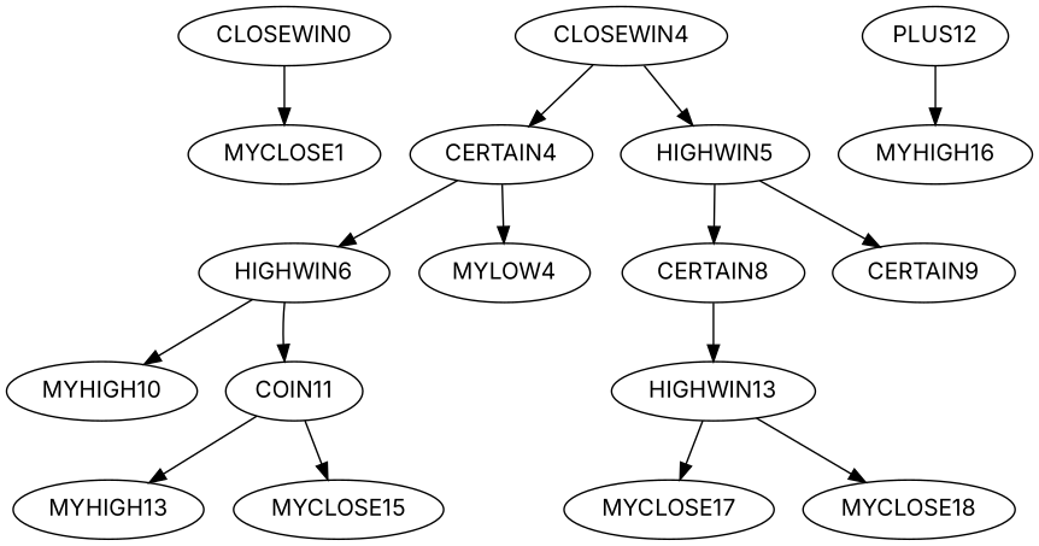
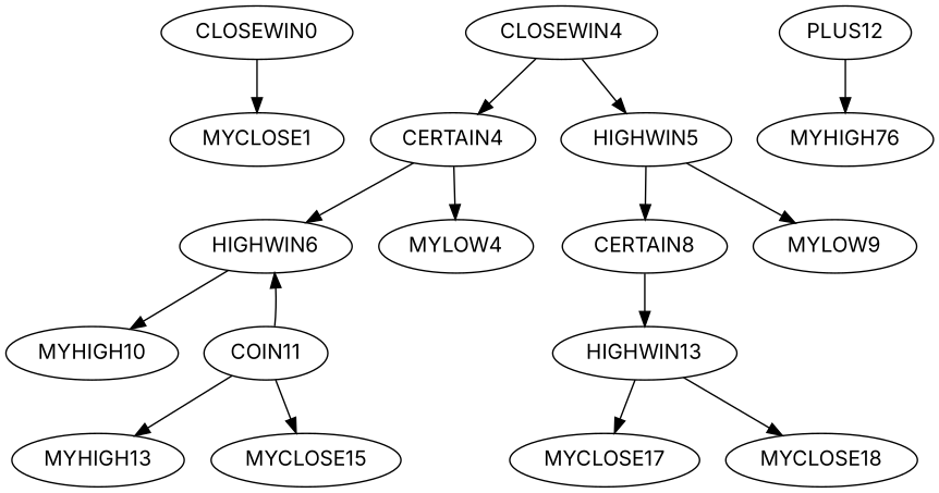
  digraph {
    fontname=Inter
    node [fontname=Inter]
    edge [fontname=Inter]
    CLOSEWIN0
    MYCLOSE1
    n3 [label=CLOSEWIN4]
    CERTAIN4
    HIGHWIN5
    HIGHWIN6
    n7 [label=MYLOW4]
    CERTAIN8
-   MYLOW9 [label=CERTAIN9]
+   MYLOW9
    MYHIGH10
    COIN11
    HIGHWIN13
    n13 [label=MYHIGH13]
    MYCLOSE15
    PLUS12
-   MYHIGH16
+   MYHIGH16 [label=MYHIGH76]
    n17 [label=MYCLOSE17]
    MYCLOSE18
    CLOSEWIN0 -> MYCLOSE1
    n3 -> CERTAIN4
    n3 -> HIGHWIN5
    CERTAIN4 -> HIGHWIN6
    CERTAIN4 -> n7
    HIGHWIN5 -> CERTAIN8
    HIGHWIN5 -> MYLOW9
    HIGHWIN6 -> MYHIGH10
-   HIGHWIN6 -> COIN11
+   COIN11 -> HIGHWIN6
    CERTAIN8 -> HIGHWIN13
    COIN11 -> n13
    COIN11 -> MYCLOSE15
    HIGHWIN13 -> n17
    HIGHWIN13 -> MYCLOSE18
    PLUS12 -> MYHIGH16
  }
